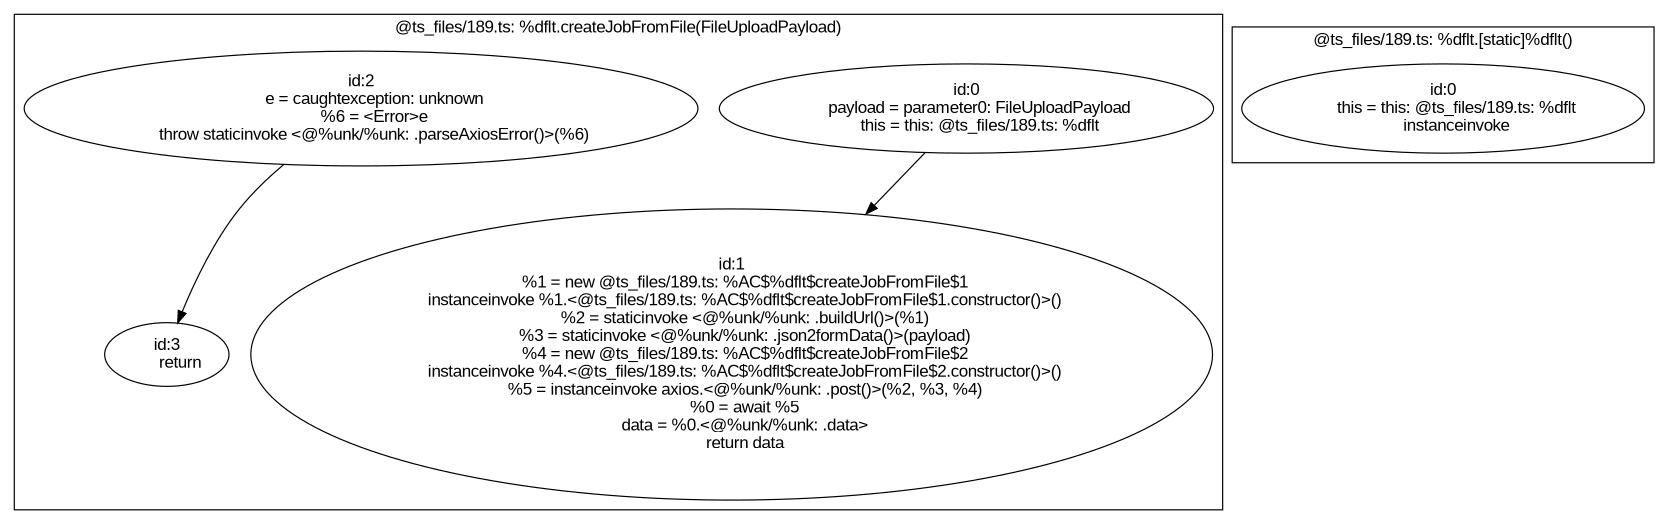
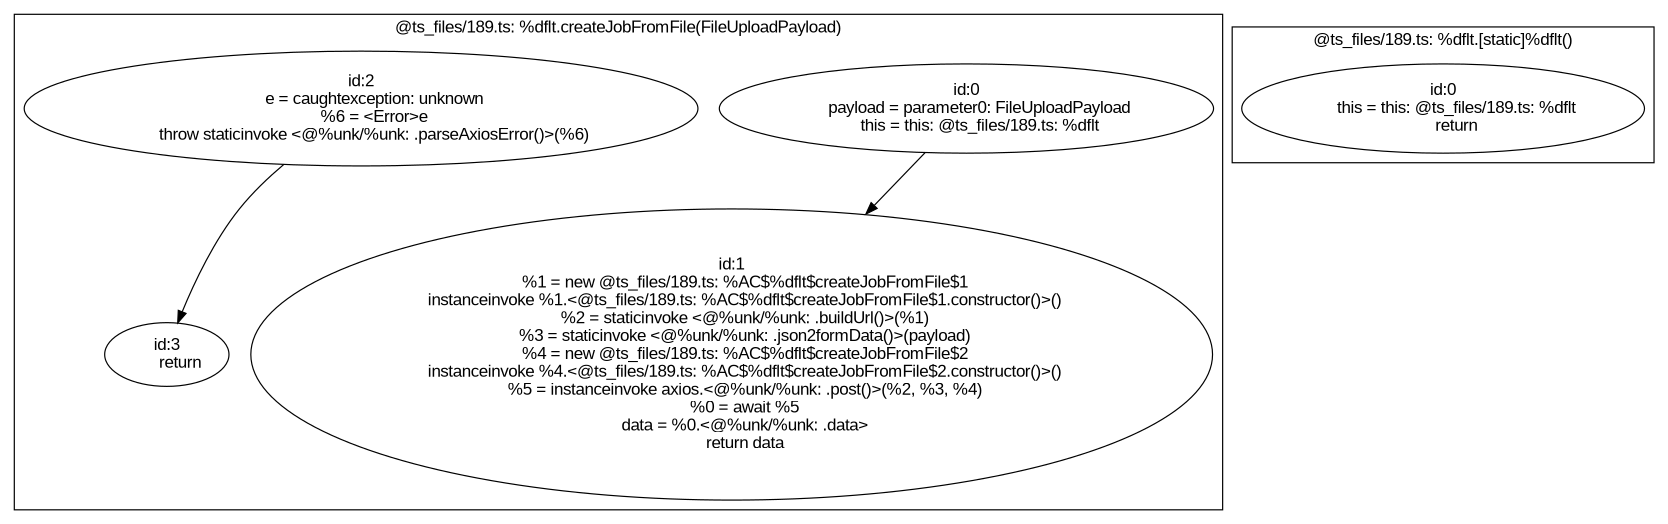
  digraph {
    fontname="Liberation Sans"
    node [fontname="Liberation Sans"]
    edge [fontname="Liberation Sans"]
    n1 [label="id:0\n      payload = parameter0: FileUploadPayload\n      this = this: @ts_files/189.ts: %dflt"]
    n2 [label="id:1\n      %1 = new @ts_files/189.ts: %AC$%dflt$createJobFromFile$1\n      instanceinvoke %1.<@ts_files/189.ts: %AC$%dflt$createJobFromFile$1.constructor()>()\n      %2 = staticinvoke <@%unk/%unk: .buildUrl()>(%1)\n      %3 = staticinvoke <@%unk/%unk: .json2formData()>(payload)\n      %4 = new @ts_files/189.ts: %AC$%dflt$createJobFromFile$2\n      instanceinvoke %4.<@ts_files/189.ts: %AC$%dflt$createJobFromFile$2.constructor()>()\n      %5 = instanceinvoke axios.<@%unk/%unk: .post()>(%2, %3, %4)\n      %0 = await %5\n      data = %0.<@%unk/%unk: .data>\n      return data"]
    n3 [label="id:2\n      e = caughtexception: unknown\n      %6 = <Error>e\n      throw staticinvoke <@%unk/%unk: .parseAxiosError()>(%6)"]
    n4 [label="id:3\n      return"]
-   n5 [label="id:0\n      this = this: @ts_files/189.ts: %dflt\n      instanceinvoke"]
+   n5 [label="id:0\n      this = this: @ts_files/189.ts: %dflt\n      return"]
    subgraph cluster_1 {
      label="@ts_files/189.ts: %dflt.createJobFromFile(FileUploadPayload)"
      n1
      n2
      n3
      n4
    }
    subgraph cluster_2 {
      label="@ts_files/189.ts: %dflt.[static]%dflt()"
      n5
    }
    n1 -> n2
    n3 -> n4
  }
